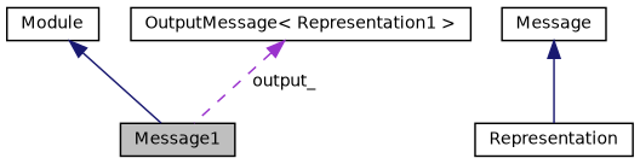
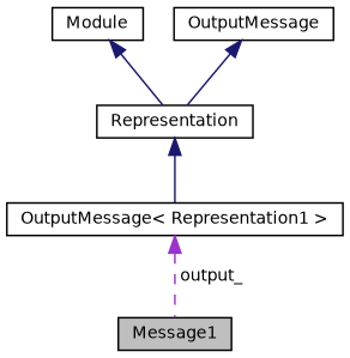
  digraph {
    node [color=black fillcolor=white fontname=Helvetica fontsize=10 shape=record style=filled]
    edge [color=midnightblue dir=back fontname=Helvetica fontsize=10 labelfontname=Helvetica labelfontsize=10 style=solid]
    n1 [fillcolor=grey75 fontcolor=black height=0.2 label=Message1 width=0.4]
    n2 [height=0.2 label=Module width=0.4]
    n3 [height=0.2 label="OutputMessage\< Representation1 \>" width=0.4]
    n4 [height=0.2 label=Representation width=0.4]
-   n5 [height=0.2 label=Message width=0.4]
-   n2 -> n1
+   n5 [height=0.2 label=OutputMessage width=0.4]
+   n2 -> n4
    n3 -> n1 [color=darkorchid3 label=" output_" style=dashed]
+   n4 -> n3
    n5 -> n4
  }
